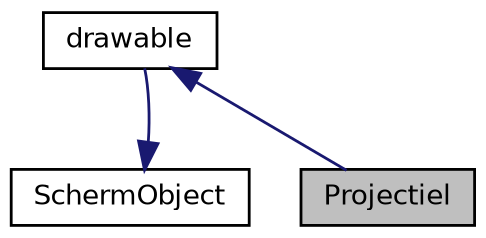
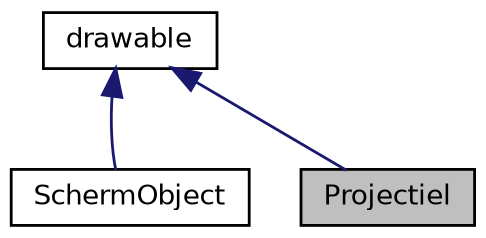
  digraph {
    node [color=black fillcolor=white fontname=Helvetica fontsize=10 shape=record style=filled]
    edge [color=midnightblue dir=back fontname=Helvetica fontsize=10 labelfontname=Helvetica labelfontsize=10 style=solid]
    n1 [fillcolor=grey75 fontcolor=black height=0.2 label=Projectiel width=0.4]
    n2 [height=0.2 label=SchermObject width=0.4]
    n3 [height=0.2 label=drawable width=0.4]
    n3 -> n1
-   n2 -> n3
+   n3 -> n2
  }
